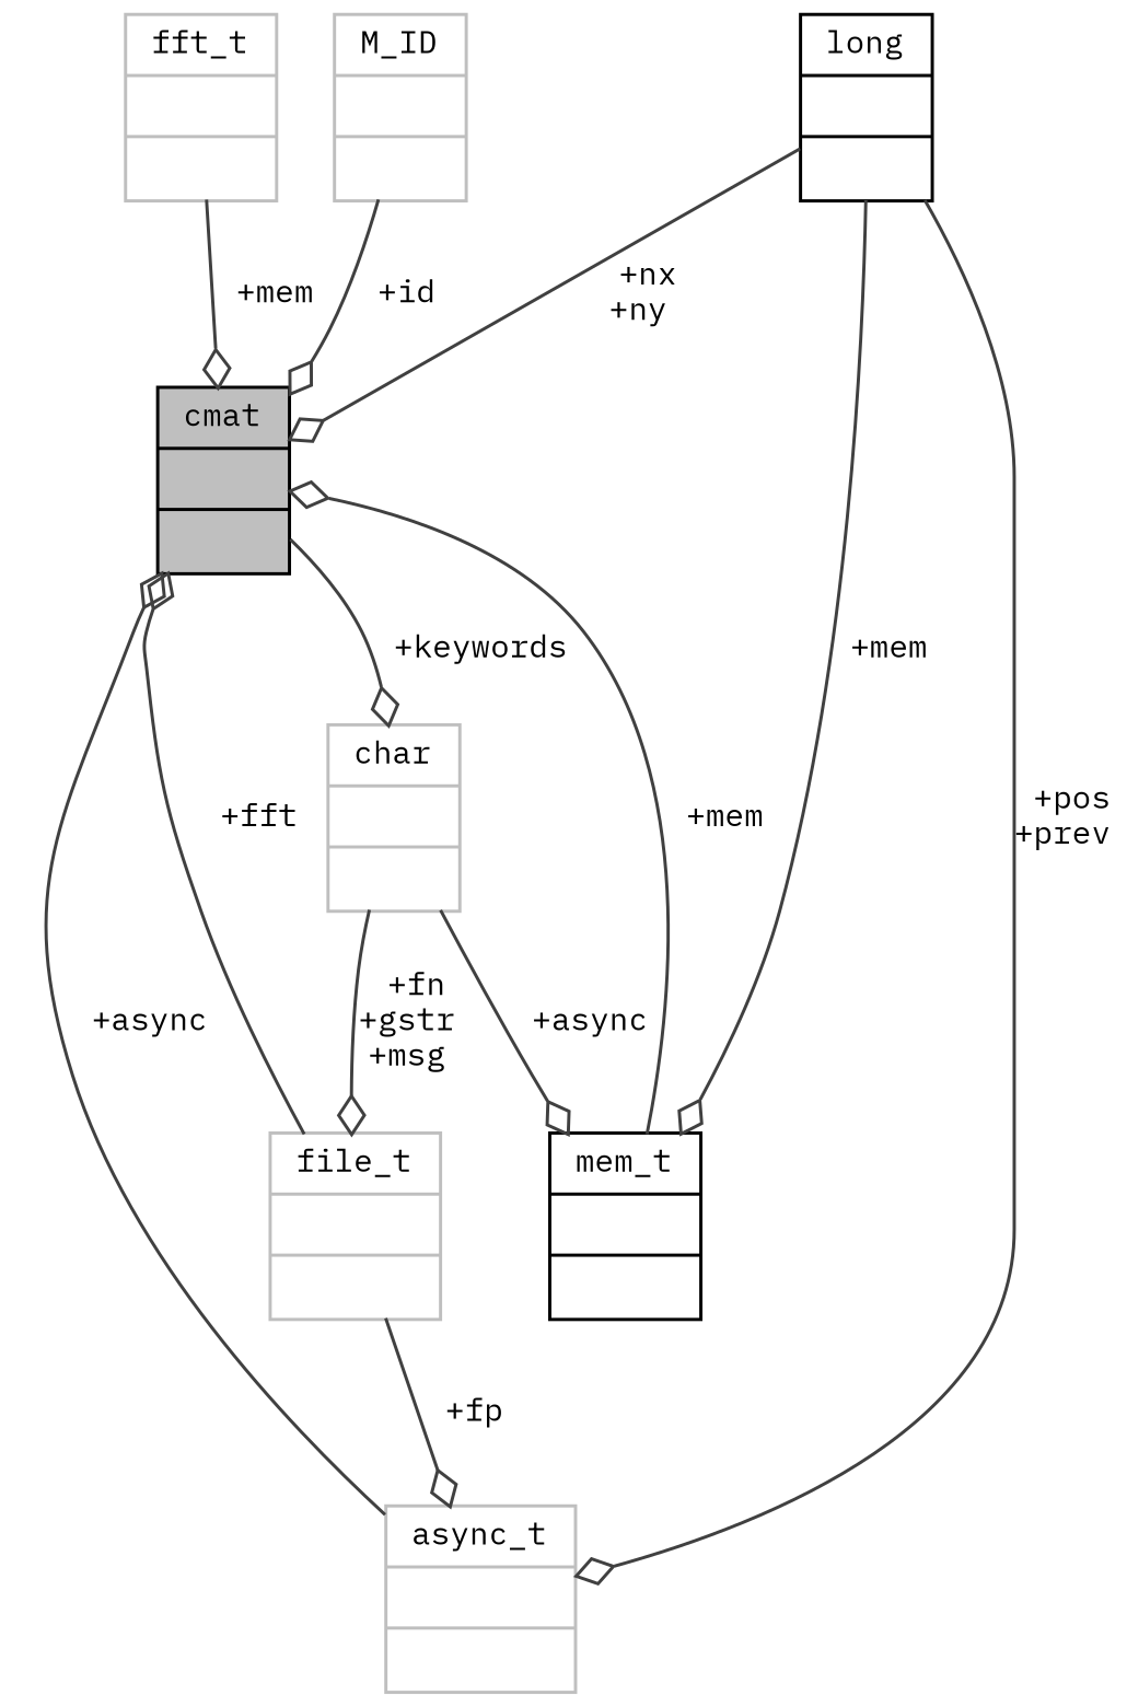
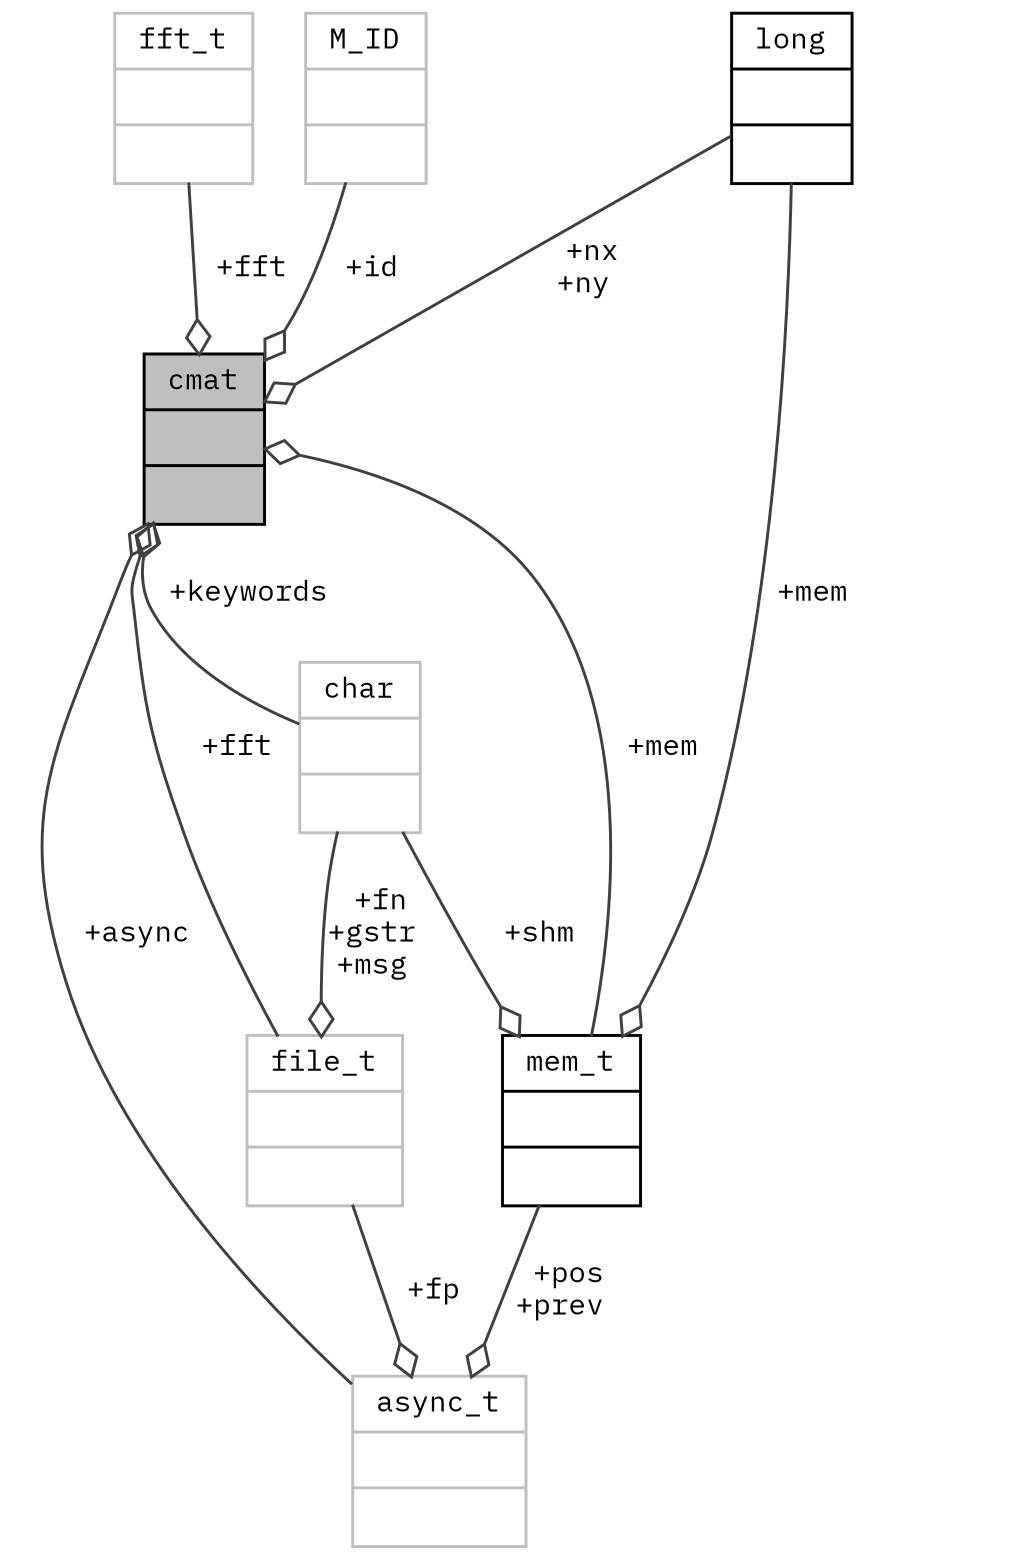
  digraph {
    fontname="IBM Plex Mono"
    node [color=grey75 fontname="IBM Plex Mono" fontsize=10 shape=record]
    edge [arrowhead=odiamond color=grey25 fontname="IBM Plex Mono" fontsize=10 labelfontname=Helvetica labelfontsize=10 style=solid]
    n1 [color=black fillcolor=grey75 fontcolor=black height=0.2 label="{cmat\n||}" style=filled width=0.4]
    n2 [height=0.2 label="{file_t\n||}" width=0.4]
    n3 [height=0.2 label="{async_t\n||}" width=0.4]
    n4 [height=0.2 label="{char\n||}" width=0.4]
    n5 [color=black height=0.2 label="{mem_t\n||}" width=0.4]
    n6 [height=0.2 label="{fft_t\n||}" width=0.4]
    n7 [color=black height=0.2 label="{long\n||}" width=0.4]
    n8 [height=0.2 label="{M_ID\n||}" width=0.4]
    n2 -> n1 [label=" +fft"]
    n2 -> n3 [label=" +fp"]
    n3 -> n1 [label=" +async"]
-   n1 -> n4 [label=" +keywords"]
+   n4 -> n1 [label=" +keywords"]
    n4 -> n2 [label=" +fn\n+gstr\n+msg"]
-   n4 -> n5 [label=" +async"]
+   n4 -> n5 [label=" +shm"]
    n5 -> n1 [label=" +mem"]
-   n6 -> n1 [label=" +mem"]
+   n6 -> n1 [label=" +fft"]
    n7 -> n1 [label=" +nx\n+ny"]
-   n7 -> n3 [label=" +pos\n+prev"]
+   n5 -> n3 [label=" +pos\n+prev"]
    n7 -> n5 [label=" +mem"]
    n8 -> n1 [label=" +id"]
  }
